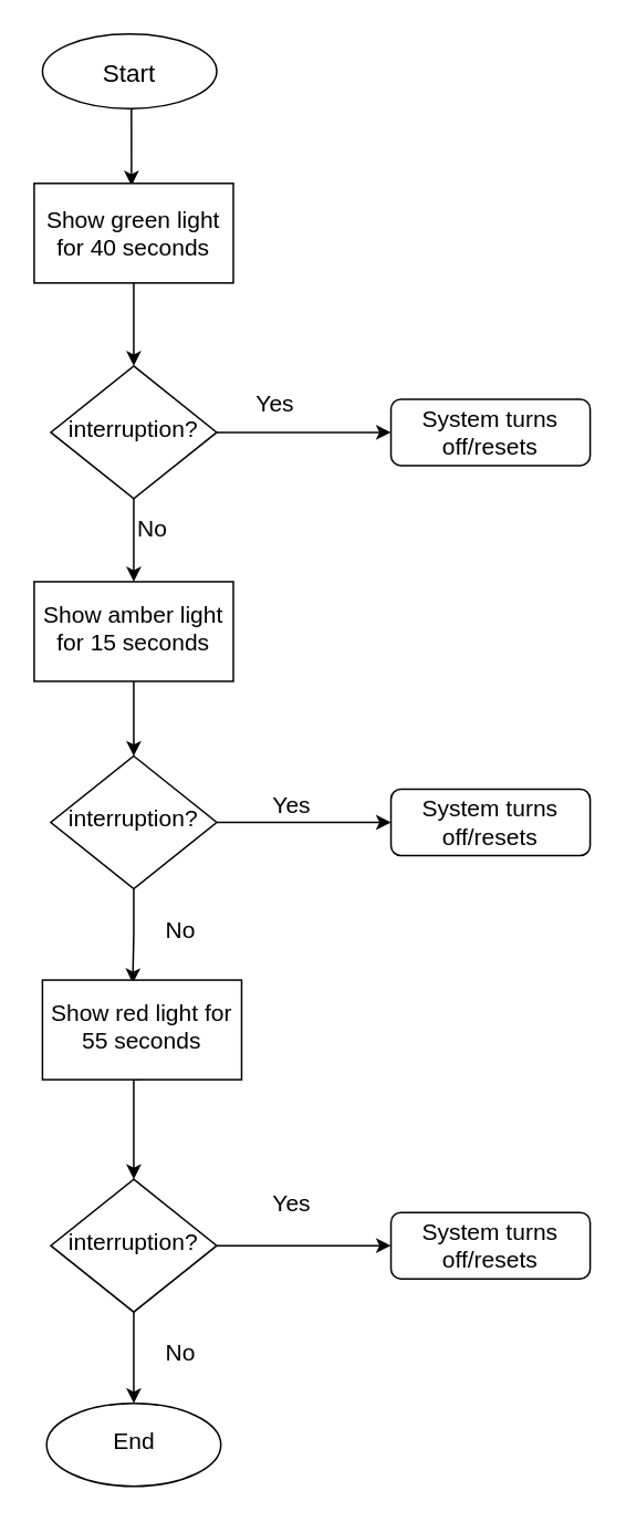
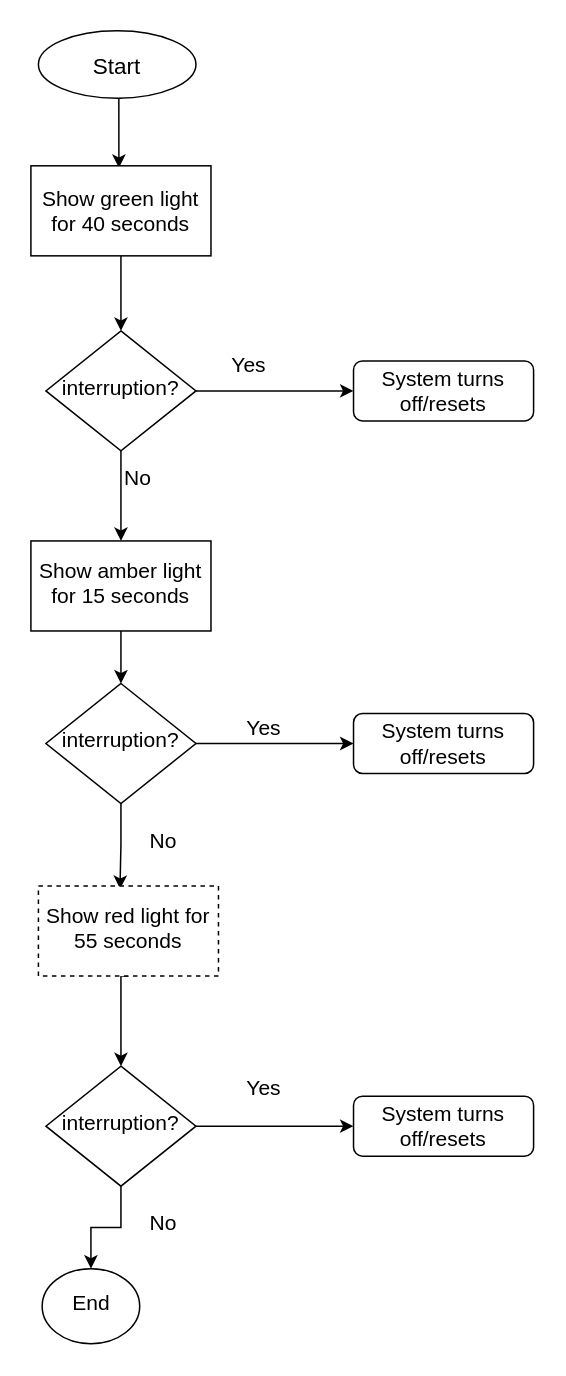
  <mxCell id="0" />
  <mxCell id="1" parent="0" />
  <mxCell id="2" style="edgeStyle=orthogonalEdgeStyle;rounded=0;orthogonalLoop=1;jettySize=auto;html=1;exitX=1;exitY=0.5;exitDx=0;exitDy=0;entryX=0;entryY=0.5;entryDx=0;entryDy=0;" edge="1" parent="1" source="4" target="5"><mxGeometry relative="1" as="geometry" /></mxCell>
  <mxCell id="3" value="" style="edgeStyle=orthogonalEdgeStyle;rounded=0;orthogonalLoop=1;jettySize=auto;html=1;" edge="1" parent="1" source="4" target="10"><mxGeometry relative="1" as="geometry" /></mxCell>
  <mxCell id="4" value="&lt;font style=&quot;font-size: 14px;&quot;&gt;interruption?&lt;/font&gt;" style="rhombus;whiteSpace=wrap;html=1;shadow=0;fontFamily=Helvetica;fontSize=12;align=center;strokeWidth=1;spacing=6;spacingTop=-4;fontStyle=0" parent="1" vertex="1"><mxGeometry x="30" y="220" width="100" height="80" as="geometry" /></mxCell>
  <mxCell id="5" value="&lt;span style=&quot;font-size: 14px;&quot;&gt;System turns off/resets&lt;/span&gt;" style="rounded=1;whiteSpace=wrap;html=1;fontSize=12;glass=0;strokeWidth=1;shadow=0;" parent="1" vertex="1"><mxGeometry x="235" y="240" width="120" height="40" as="geometry" /></mxCell>
  <mxCell id="6" style="edgeStyle=orthogonalEdgeStyle;rounded=0;orthogonalLoop=1;jettySize=auto;html=1;exitX=0.5;exitY=1;exitDx=0;exitDy=0;entryX=0.447;entryY=0.04;entryDx=0;entryDy=0;entryPerimeter=0;" edge="1" parent="1"><mxGeometry relative="1" as="geometry"><mxPoint x="80" y="64" as="sourcePoint" /><mxPoint x="78.64" y="111.4" as="targetPoint" /><Array as="points"><mxPoint x="80" y="65" /><mxPoint x="79" y="65" /></Array></mxGeometry></mxCell>
  <mxCell id="7" value="&lt;font style=&quot;font-size: 15px;&quot;&gt;Start&lt;/font&gt;" style="ellipse;whiteSpace=wrap;html=1;rounded=1;glass=0;strokeWidth=1;shadow=0;" vertex="1" parent="1"><mxGeometry x="25" y="20" width="105" height="45" as="geometry" /></mxCell>
  <mxCell id="8" value="&lt;span style=&quot;font-size: 14px;&quot;&gt;Yes&lt;/span&gt;" style="text;html=1;align=center;verticalAlign=middle;resizable=0;points=[];autosize=1;strokeColor=none;fillColor=none;" vertex="1" parent="1"><mxGeometry x="135" y="228" width="60" height="30" as="geometry" /></mxCell>
  <mxCell id="9" style="edgeStyle=orthogonalEdgeStyle;rounded=0;orthogonalLoop=1;jettySize=auto;html=1;exitX=0.5;exitY=1;exitDx=0;exitDy=0;entryX=0.5;entryY=0;entryDx=0;entryDy=0;" edge="1" parent="1" source="10" target="16"><mxGeometry relative="1" as="geometry" /></mxCell>
- <mxCell id="10" value="&lt;font style=&quot;font-size: 14px;&quot;&gt;Show amber light for 15 seconds&lt;/font&gt;" style="whiteSpace=wrap;html=1;shadow=0;strokeWidth=1;spacing=6;spacingTop=-4;" vertex="1" parent="1"><mxGeometry x="20" y="350" width="120" height="60" as="geometry" /></mxCell>
+ <mxCell id="10" value="&lt;font style=&quot;font-size: 14px;&quot;&gt;Show amber light for 15 seconds&lt;/font&gt;" style="whiteSpace=wrap;html=1;shadow=0;strokeWidth=1;spacing=6;spacingTop=-4;" vertex="1" parent="1"><mxGeometry x="20" y="360" width="120" height="60" as="geometry" /></mxCell>
  <mxCell id="11" style="edgeStyle=orthogonalEdgeStyle;rounded=0;orthogonalLoop=1;jettySize=auto;html=1;exitX=0.5;exitY=1;exitDx=0;exitDy=0;entryX=0.5;entryY=0;entryDx=0;entryDy=0;" edge="1" parent="1" source="12" target="4"><mxGeometry relative="1" as="geometry" /></mxCell>
  <mxCell id="12" value="&lt;font style=&quot;font-size: 14px;&quot;&gt;Show green light for 40 seconds&lt;/font&gt;" style="rounded=0;whiteSpace=wrap;html=1;" vertex="1" parent="1"><mxGeometry x="20" y="110" width="120" height="60" as="geometry" /></mxCell>
  <mxCell id="13" value="&lt;span style=&quot;font-size: 14px;&quot;&gt;No&lt;/span&gt;" style="text;html=1;align=center;verticalAlign=middle;resizable=0;points=[];autosize=1;strokeColor=none;fillColor=none;" vertex="1" parent="1"><mxGeometry x="68" y="303" width="45" height="30" as="geometry" /></mxCell>
  <mxCell id="14" style="edgeStyle=orthogonalEdgeStyle;rounded=0;orthogonalLoop=1;jettySize=auto;html=1;exitX=1;exitY=0.5;exitDx=0;exitDy=0;entryX=0;entryY=0.5;entryDx=0;entryDy=0;" edge="1" parent="1" source="16" target="17"><mxGeometry relative="1" as="geometry" /></mxCell>
  <mxCell id="15" style="edgeStyle=orthogonalEdgeStyle;rounded=0;orthogonalLoop=1;jettySize=auto;html=1;exitX=0.5;exitY=1;exitDx=0;exitDy=0;entryX=0.453;entryY=0.032;entryDx=0;entryDy=0;entryPerimeter=0;" edge="1" parent="1" source="16" target="20"><mxGeometry relative="1" as="geometry" /></mxCell>
  <mxCell id="16" value="&lt;font style=&quot;font-size: 14px;&quot;&gt;interruption?&lt;/font&gt;" style="rhombus;whiteSpace=wrap;html=1;shadow=0;fontFamily=Helvetica;fontSize=12;align=center;strokeWidth=1;spacing=6;spacingTop=-4;fontStyle=0" vertex="1" parent="1"><mxGeometry x="30" y="455" width="100" height="80" as="geometry" /></mxCell>
  <mxCell id="17" value="&lt;span style=&quot;font-size: 14px;&quot;&gt;System turns off/resets&lt;/span&gt;" style="rounded=1;whiteSpace=wrap;html=1;fontSize=12;glass=0;strokeWidth=1;shadow=0;" vertex="1" parent="1"><mxGeometry x="235" y="475" width="120" height="40" as="geometry" /></mxCell>
  <mxCell id="18" value="&lt;span style=&quot;font-size: 14px;&quot;&gt;Yes&lt;/span&gt;" style="text;html=1;align=center;verticalAlign=middle;resizable=0;points=[];autosize=1;strokeColor=none;fillColor=none;" vertex="1" parent="1"><mxGeometry x="145" y="470" width="60" height="30" as="geometry" /></mxCell>
  <mxCell id="19" style="edgeStyle=orthogonalEdgeStyle;rounded=0;orthogonalLoop=1;jettySize=auto;html=1;exitX=0.5;exitY=1;exitDx=0;exitDy=0;entryX=0.5;entryY=0;entryDx=0;entryDy=0;" edge="1" parent="1" source="20" target="24"><mxGeometry relative="1" as="geometry"><Array as="points"><mxPoint x="80" y="650" /></Array></mxGeometry></mxCell>
- <mxCell id="20" value="&lt;font style=&quot;font-size: 14px;&quot;&gt;Show red light for 55 seconds&lt;/font&gt;" style="whiteSpace=wrap;html=1;shadow=0;strokeWidth=1;spacing=6;spacingTop=-4;" vertex="1" parent="1"><mxGeometry x="25" y="590" width="120" height="60" as="geometry" /></mxCell>
+ <mxCell id="20" value="&lt;font style=&quot;font-size: 14px;&quot;&gt;Show red light for 55 seconds&lt;/font&gt;" style="whiteSpace=wrap;html=1;shadow=0;strokeWidth=1;spacing=6;spacingTop=-4;dashed=1;" vertex="1" parent="1"><mxGeometry x="25" y="590" width="120" height="60" as="geometry" /></mxCell>
  <mxCell id="21" value="&lt;span style=&quot;font-size: 14px;&quot;&gt;No&lt;/span&gt;" style="text;html=1;align=center;verticalAlign=middle;resizable=0;points=[];autosize=1;strokeColor=none;fillColor=none;" vertex="1" parent="1"><mxGeometry x="85" y="545" width="45" height="30" as="geometry" /></mxCell>
  <mxCell id="22" style="edgeStyle=orthogonalEdgeStyle;rounded=0;orthogonalLoop=1;jettySize=auto;html=1;exitX=1;exitY=0.5;exitDx=0;exitDy=0;entryX=0;entryY=0.5;entryDx=0;entryDy=0;" edge="1" parent="1" source="24" target="26"><mxGeometry relative="1" as="geometry" /></mxCell>
  <mxCell id="23" value="" style="edgeStyle=orthogonalEdgeStyle;rounded=0;orthogonalLoop=1;jettySize=auto;html=1;" edge="1" parent="1" source="24" target="27"><mxGeometry relative="1" as="geometry" /></mxCell>
  <mxCell id="24" value="&lt;font style=&quot;font-size: 14px;&quot;&gt;interruption?&lt;/font&gt;" style="rhombus;whiteSpace=wrap;html=1;shadow=0;fontFamily=Helvetica;fontSize=12;align=center;strokeWidth=1;spacing=6;spacingTop=-4;fontStyle=0" vertex="1" parent="1"><mxGeometry x="30" y="710" width="100" height="80" as="geometry" /></mxCell>
  <mxCell id="25" value="&lt;span style=&quot;font-size: 14px;&quot;&gt;Yes&lt;/span&gt;" style="text;html=1;align=center;verticalAlign=middle;resizable=0;points=[];autosize=1;strokeColor=none;fillColor=none;" vertex="1" parent="1"><mxGeometry x="145" y="710" width="60" height="30" as="geometry" /></mxCell>
  <mxCell id="26" value="&lt;span style=&quot;font-size: 14px;&quot;&gt;System turns off/resets&lt;/span&gt;" style="rounded=1;whiteSpace=wrap;html=1;fontSize=12;glass=0;strokeWidth=1;shadow=0;" vertex="1" parent="1"><mxGeometry x="235" y="730" width="120" height="40" as="geometry" /></mxCell>
- <mxCell id="27" value="&lt;font style=&quot;font-size: 14px;&quot;&gt;End&lt;/font&gt;" style="ellipse;whiteSpace=wrap;html=1;shadow=0;strokeWidth=1;spacing=6;spacingTop=-4;fontStyle=0;" vertex="1" parent="1"><mxGeometry x="27.5" y="845" width="105" height="50" as="geometry" /></mxCell>
+ <mxCell id="27" value="&lt;font style=&quot;font-size: 14px;&quot;&gt;End&lt;/font&gt;" style="ellipse;whiteSpace=wrap;html=1;shadow=0;strokeWidth=1;spacing=6;spacingTop=-4;fontStyle=0;" vertex="1" parent="1"><mxGeometry x="27.5" y="845" width="65" height="50" as="geometry" /></mxCell>
  <mxCell id="28" value="&lt;span style=&quot;font-size: 14px;&quot;&gt;No&lt;/span&gt;" style="text;html=1;align=center;verticalAlign=middle;resizable=0;points=[];autosize=1;strokeColor=none;fillColor=none;" vertex="1" parent="1"><mxGeometry x="85" y="800" width="45" height="30" as="geometry" /></mxCell>
